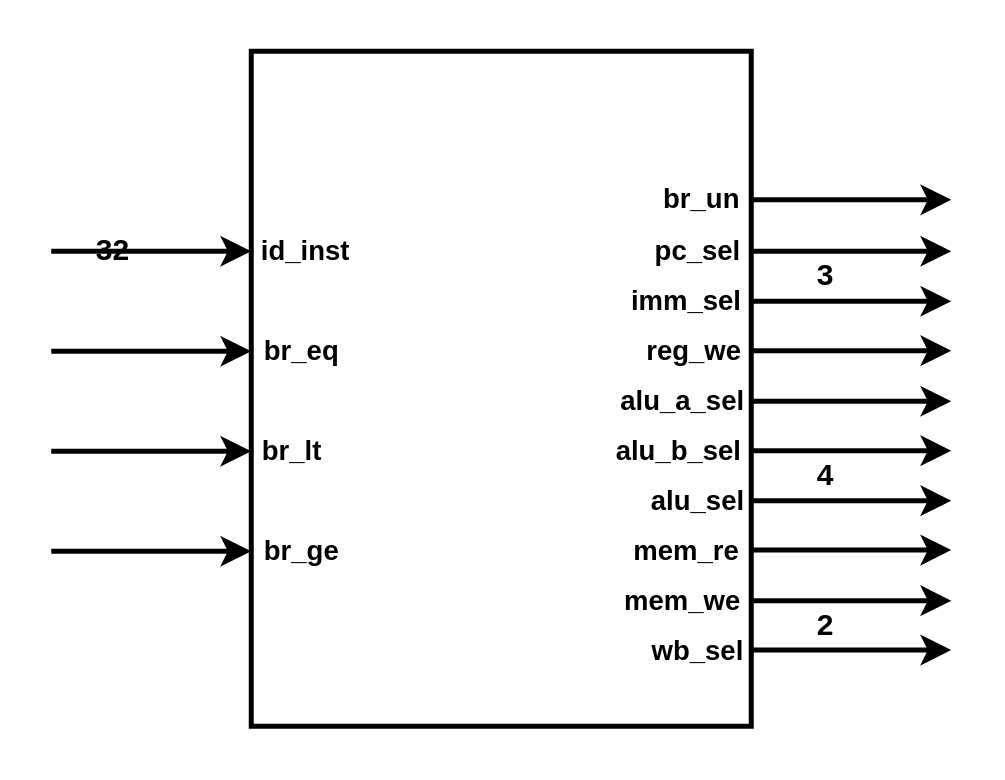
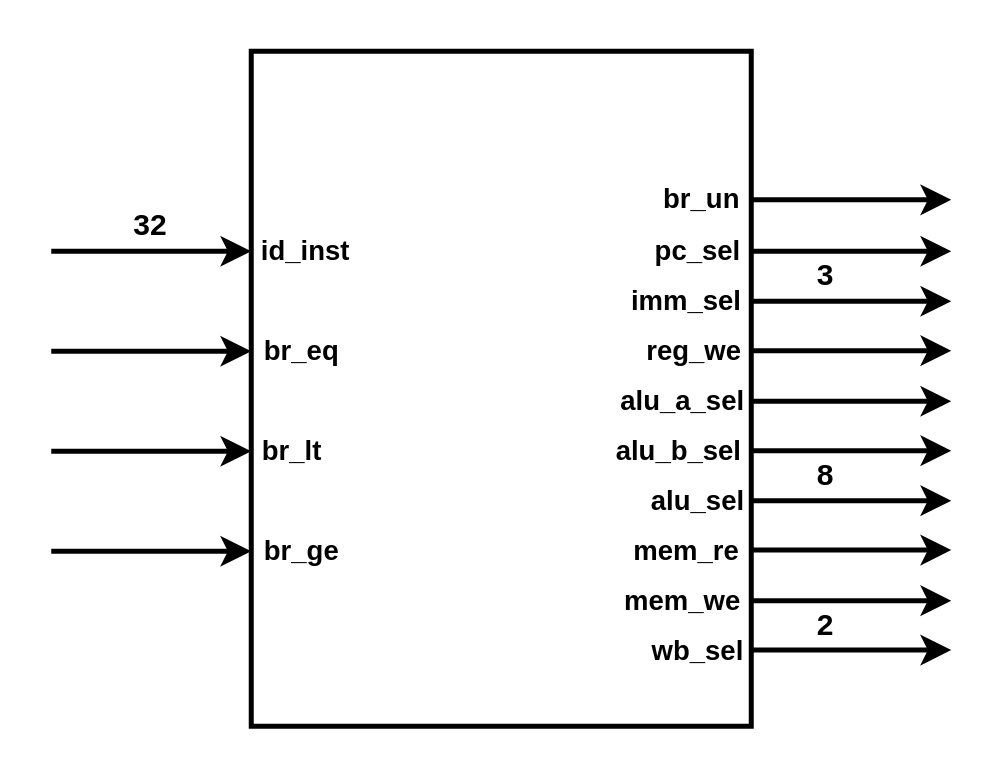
  <mxCell id="0" />
  <mxCell id="1" parent="0" />
  <mxCell id="2" value="" style="rounded=0;whiteSpace=wrap;html=1;fontStyle=1;strokeWidth=2;" parent="1" vertex="1"><mxGeometry x="100" y="20" width="200" height="270" as="geometry" /></mxCell>
  <mxCell id="3" value="&amp;nbsp;id_inst" style="endArrow=classic;html=1;rounded=0;labelBackgroundColor=none;fontStyle=1;strokeWidth=2;" parent="1" edge="1"><mxGeometry x="1" y="20" width="50" height="50" relative="1" as="geometry"><mxPoint x="20" y="100" as="sourcePoint" /><mxPoint x="100" y="100" as="targetPoint" /><mxPoint x="20" y="20" as="offset" /></mxGeometry></mxCell>
  <mxCell id="4" value="br_eq" style="endArrow=classic;html=1;rounded=0;labelBackgroundColor=none;fontStyle=1;strokeWidth=2;" parent="1" edge="1"><mxGeometry x="1" y="20" width="50" height="50" relative="1" as="geometry"><mxPoint x="20" y="140" as="sourcePoint" /><mxPoint x="100" y="140" as="targetPoint" /><mxPoint x="20" y="20" as="offset" /></mxGeometry></mxCell>
  <mxCell id="5" value="br_un" style="endArrow=classic;html=1;rounded=0;fontStyle=1;strokeWidth=2;" parent="1" edge="1"><mxGeometry x="-1" y="-20" width="50" height="50" relative="1" as="geometry"><mxPoint x="300" y="79.43" as="sourcePoint" /><mxPoint x="380" y="79.43" as="targetPoint" /><mxPoint x="-20" y="-20" as="offset" /></mxGeometry></mxCell>
  <mxCell id="6" value="&amp;nbsp; &amp;nbsp; br_lt" style="endArrow=classic;html=1;rounded=0;labelBackgroundColor=none;fontStyle=1;strokeWidth=2;" parent="1" edge="1"><mxGeometry x="1" y="10" width="50" height="50" relative="1" as="geometry"><mxPoint x="20" y="180" as="sourcePoint" /><mxPoint x="100" y="180" as="targetPoint" /><mxPoint x="10" y="10" as="offset" /></mxGeometry></mxCell>
  <mxCell id="7" value="br_ge" style="endArrow=classic;html=1;rounded=0;labelBackgroundColor=none;fontStyle=1;strokeWidth=2;" parent="1" edge="1"><mxGeometry x="1" y="20" width="50" height="50" relative="1" as="geometry"><mxPoint x="20" y="220" as="sourcePoint" /><mxPoint x="100" y="220" as="targetPoint" /><mxPoint x="20" y="20" as="offset" /></mxGeometry></mxCell>
  <mxCell id="8" value="3" style="text;html=1;align=center;verticalAlign=middle;whiteSpace=wrap;rounded=0;fontStyle=1;strokeWidth=2;" parent="1" vertex="1"><mxGeometry x="310" y="100" width="40" height="20" as="geometry" /></mxCell>
- <mxCell id="9" value="32" style="text;html=1;align=center;verticalAlign=middle;whiteSpace=wrap;rounded=0;fontStyle=1;strokeWidth=2;" parent="1" vertex="1"><mxGeometry x="25" y="90" width="40" height="20" as="geometry" /></mxCell>
+ <mxCell id="9" value="32" style="text;html=1;align=center;verticalAlign=middle;whiteSpace=wrap;rounded=0;fontStyle=1;strokeWidth=2;" parent="1" vertex="1"><mxGeometry x="40" y="80" width="40" height="20" as="geometry" /></mxCell>
  <mxCell id="10" value="pc_sel&amp;nbsp;" style="endArrow=classic;html=1;rounded=0;fontStyle=1;strokeWidth=2;labelBackgroundColor=none;" parent="1" edge="1"><mxGeometry x="-1" y="-20" width="50" height="50" relative="1" as="geometry"><mxPoint x="300" y="100" as="sourcePoint" /><mxPoint x="380" y="100" as="targetPoint" /><mxPoint x="-20" y="-20" as="offset" /></mxGeometry></mxCell>
  <mxCell id="11" value="imm_sel&amp;nbsp; &amp;nbsp;&amp;nbsp;" style="endArrow=classic;html=1;rounded=0;fontStyle=1;strokeWidth=2;labelBackgroundColor=none;" parent="1" edge="1"><mxGeometry x="-1" y="-20" width="50" height="50" relative="1" as="geometry"><mxPoint x="300" y="120" as="sourcePoint" /><mxPoint x="380" y="120" as="targetPoint" /><mxPoint x="-20" y="-20" as="offset" /></mxGeometry></mxCell>
  <mxCell id="12" value="reg_we&amp;nbsp;&amp;nbsp;" style="endArrow=classic;html=1;rounded=0;fontStyle=1;strokeWidth=2;labelBackgroundColor=none;" parent="1" edge="1"><mxGeometry x="-1" y="-20" width="50" height="50" relative="1" as="geometry"><mxPoint x="300" y="139.76" as="sourcePoint" /><mxPoint x="380" y="139.76" as="targetPoint" /><mxPoint x="-20" y="-20" as="offset" /></mxGeometry></mxCell>
  <mxCell id="13" value="alu_b_sel&amp;nbsp; &amp;nbsp; &amp;nbsp;&amp;nbsp;" style="endArrow=classic;html=1;rounded=0;fontStyle=1;strokeWidth=2;labelBackgroundColor=none;" parent="1" edge="1"><mxGeometry x="-1" y="-20" width="50" height="50" relative="1" as="geometry"><mxPoint x="300" y="179.76" as="sourcePoint" /><mxPoint x="380" y="179.76" as="targetPoint" /><mxPoint x="-20" y="-20" as="offset" /></mxGeometry></mxCell>
  <mxCell id="14" value="alu_a_sel&amp;nbsp; &amp;nbsp; &amp;nbsp;" style="endArrow=classic;html=1;rounded=0;fontStyle=1;strokeWidth=2;labelBackgroundColor=none;" parent="1" edge="1"><mxGeometry x="-1" y="-20" width="50" height="50" relative="1" as="geometry"><mxPoint x="300" y="160" as="sourcePoint" /><mxPoint x="380" y="160" as="targetPoint" /><mxPoint x="-20" y="-20" as="offset" /></mxGeometry></mxCell>
  <mxCell id="15" value="mem_re&amp;nbsp; &amp;nbsp;&amp;nbsp;" style="endArrow=classic;html=1;rounded=0;fontStyle=1;strokeWidth=2;labelBackgroundColor=none;" parent="1" edge="1"><mxGeometry x="-1" y="-20" width="50" height="50" relative="1" as="geometry"><mxPoint x="300" y="219.52" as="sourcePoint" /><mxPoint x="380" y="219.52" as="targetPoint" /><mxPoint x="-20" y="-20" as="offset" /></mxGeometry></mxCell>
  <mxCell id="16" value="alu_sel&amp;nbsp;" style="endArrow=classic;html=1;rounded=0;fontStyle=1;strokeWidth=2;labelBackgroundColor=none;" parent="1" edge="1"><mxGeometry x="-1" y="-20" width="50" height="50" relative="1" as="geometry"><mxPoint x="300" y="199.76" as="sourcePoint" /><mxPoint x="380" y="199.76" as="targetPoint" /><mxPoint x="-20" y="-20" as="offset" /></mxGeometry></mxCell>
  <mxCell id="17" value="wb_sel&amp;nbsp;" style="endArrow=classic;html=1;rounded=0;fontStyle=1;strokeWidth=2;labelBackgroundColor=none;" parent="1" edge="1"><mxGeometry x="-1" y="-20" width="50" height="50" relative="1" as="geometry"><mxPoint x="300" y="259.52" as="sourcePoint" /><mxPoint x="380" y="259.52" as="targetPoint" /><mxPoint x="-20" y="-20" as="offset" /></mxGeometry></mxCell>
  <mxCell id="18" value="mem_we&amp;nbsp; &amp;nbsp; &amp;nbsp;" style="endArrow=classic;html=1;rounded=0;fontStyle=1;strokeWidth=2;labelBackgroundColor=none;" parent="1" edge="1"><mxGeometry x="-1" y="-20" width="50" height="50" relative="1" as="geometry"><mxPoint x="300" y="239.76" as="sourcePoint" /><mxPoint x="380" y="239.76" as="targetPoint" /><mxPoint x="-20" y="-20" as="offset" /></mxGeometry></mxCell>
- <mxCell id="19" value="4" style="text;html=1;align=center;verticalAlign=middle;whiteSpace=wrap;rounded=0;fontStyle=1;strokeWidth=2;" parent="1" vertex="1"><mxGeometry x="310" y="180" width="40" height="20" as="geometry" /></mxCell>
+ <mxCell id="19" value="8" style="text;html=1;align=center;verticalAlign=middle;whiteSpace=wrap;rounded=0;fontStyle=1;strokeWidth=2;" parent="1" vertex="1"><mxGeometry x="310" y="180" width="40" height="20" as="geometry" /></mxCell>
  <mxCell id="20" value="2" style="text;html=1;align=center;verticalAlign=middle;whiteSpace=wrap;rounded=0;fontStyle=1;strokeWidth=2;" parent="1" vertex="1"><mxGeometry x="310" y="240" width="40" height="20" as="geometry" /></mxCell>
